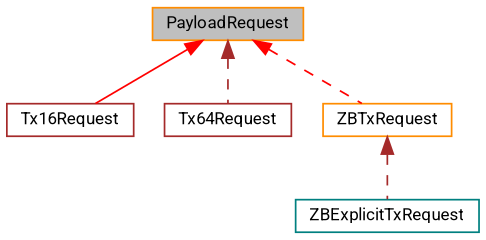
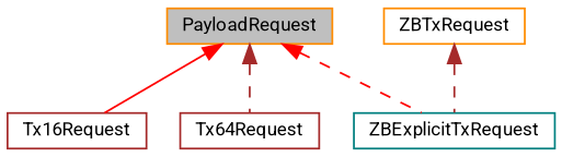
  digraph {
    fontname=Roboto
    node [color=darkorange fillcolor=white fontname=Roboto fontsize=10 shape=record style=filled]
    edge [color=red dir=back fontname=Roboto fontsize=10 labelfontname=Helvetica labelfontsize=10 style=dashed]
    n1 [fillcolor=grey75 fontcolor=black height=0.2 label=PayloadRequest width=0.4]
    n2 [color=brown height=0.2 label=Tx16Request width=0.4]
    n3 [color=brown height=0.2 label=Tx64Request width=0.4]
    n4 [height=0.2 label=ZBTxRequest width=0.4]
    n5 [color=teal height=0.2 label=ZBExplicitTxRequest width=0.4]
    n1 -> n2 [style=solid]
    n1 -> n3 [color=brown]
-   n1 -> n4
+   n1 -> n5
    n4 -> n5 [color=brown]
  }
